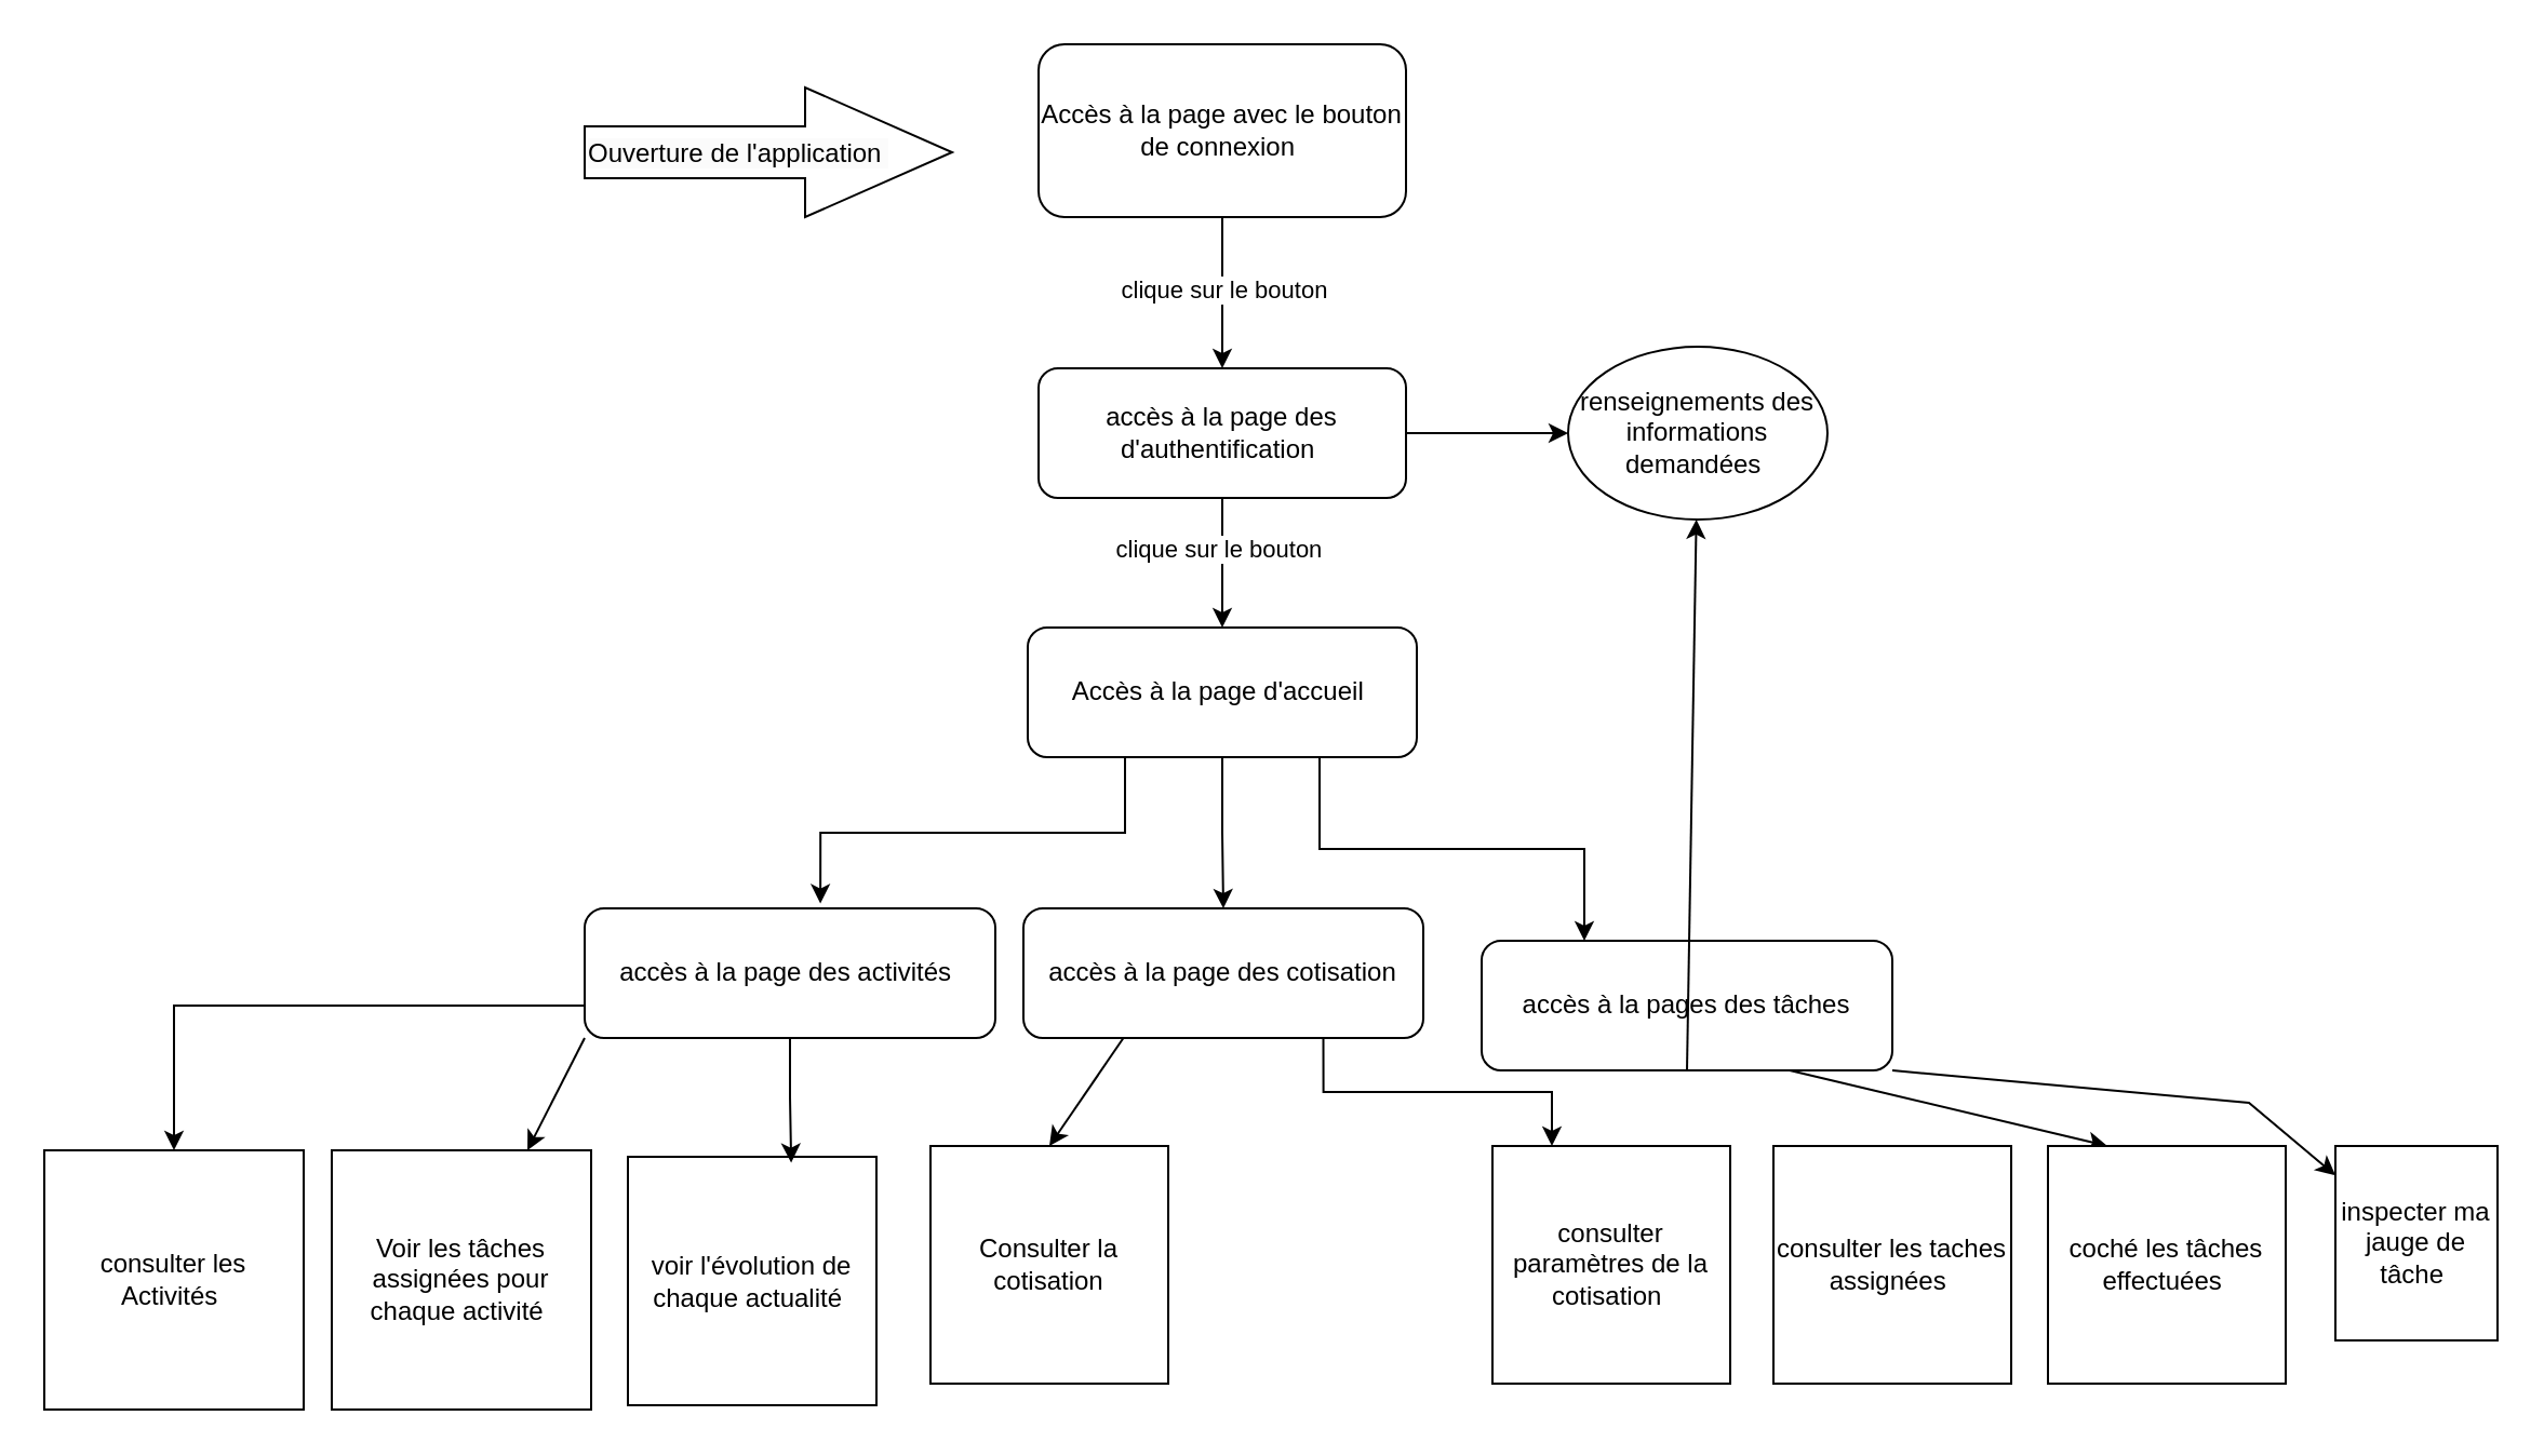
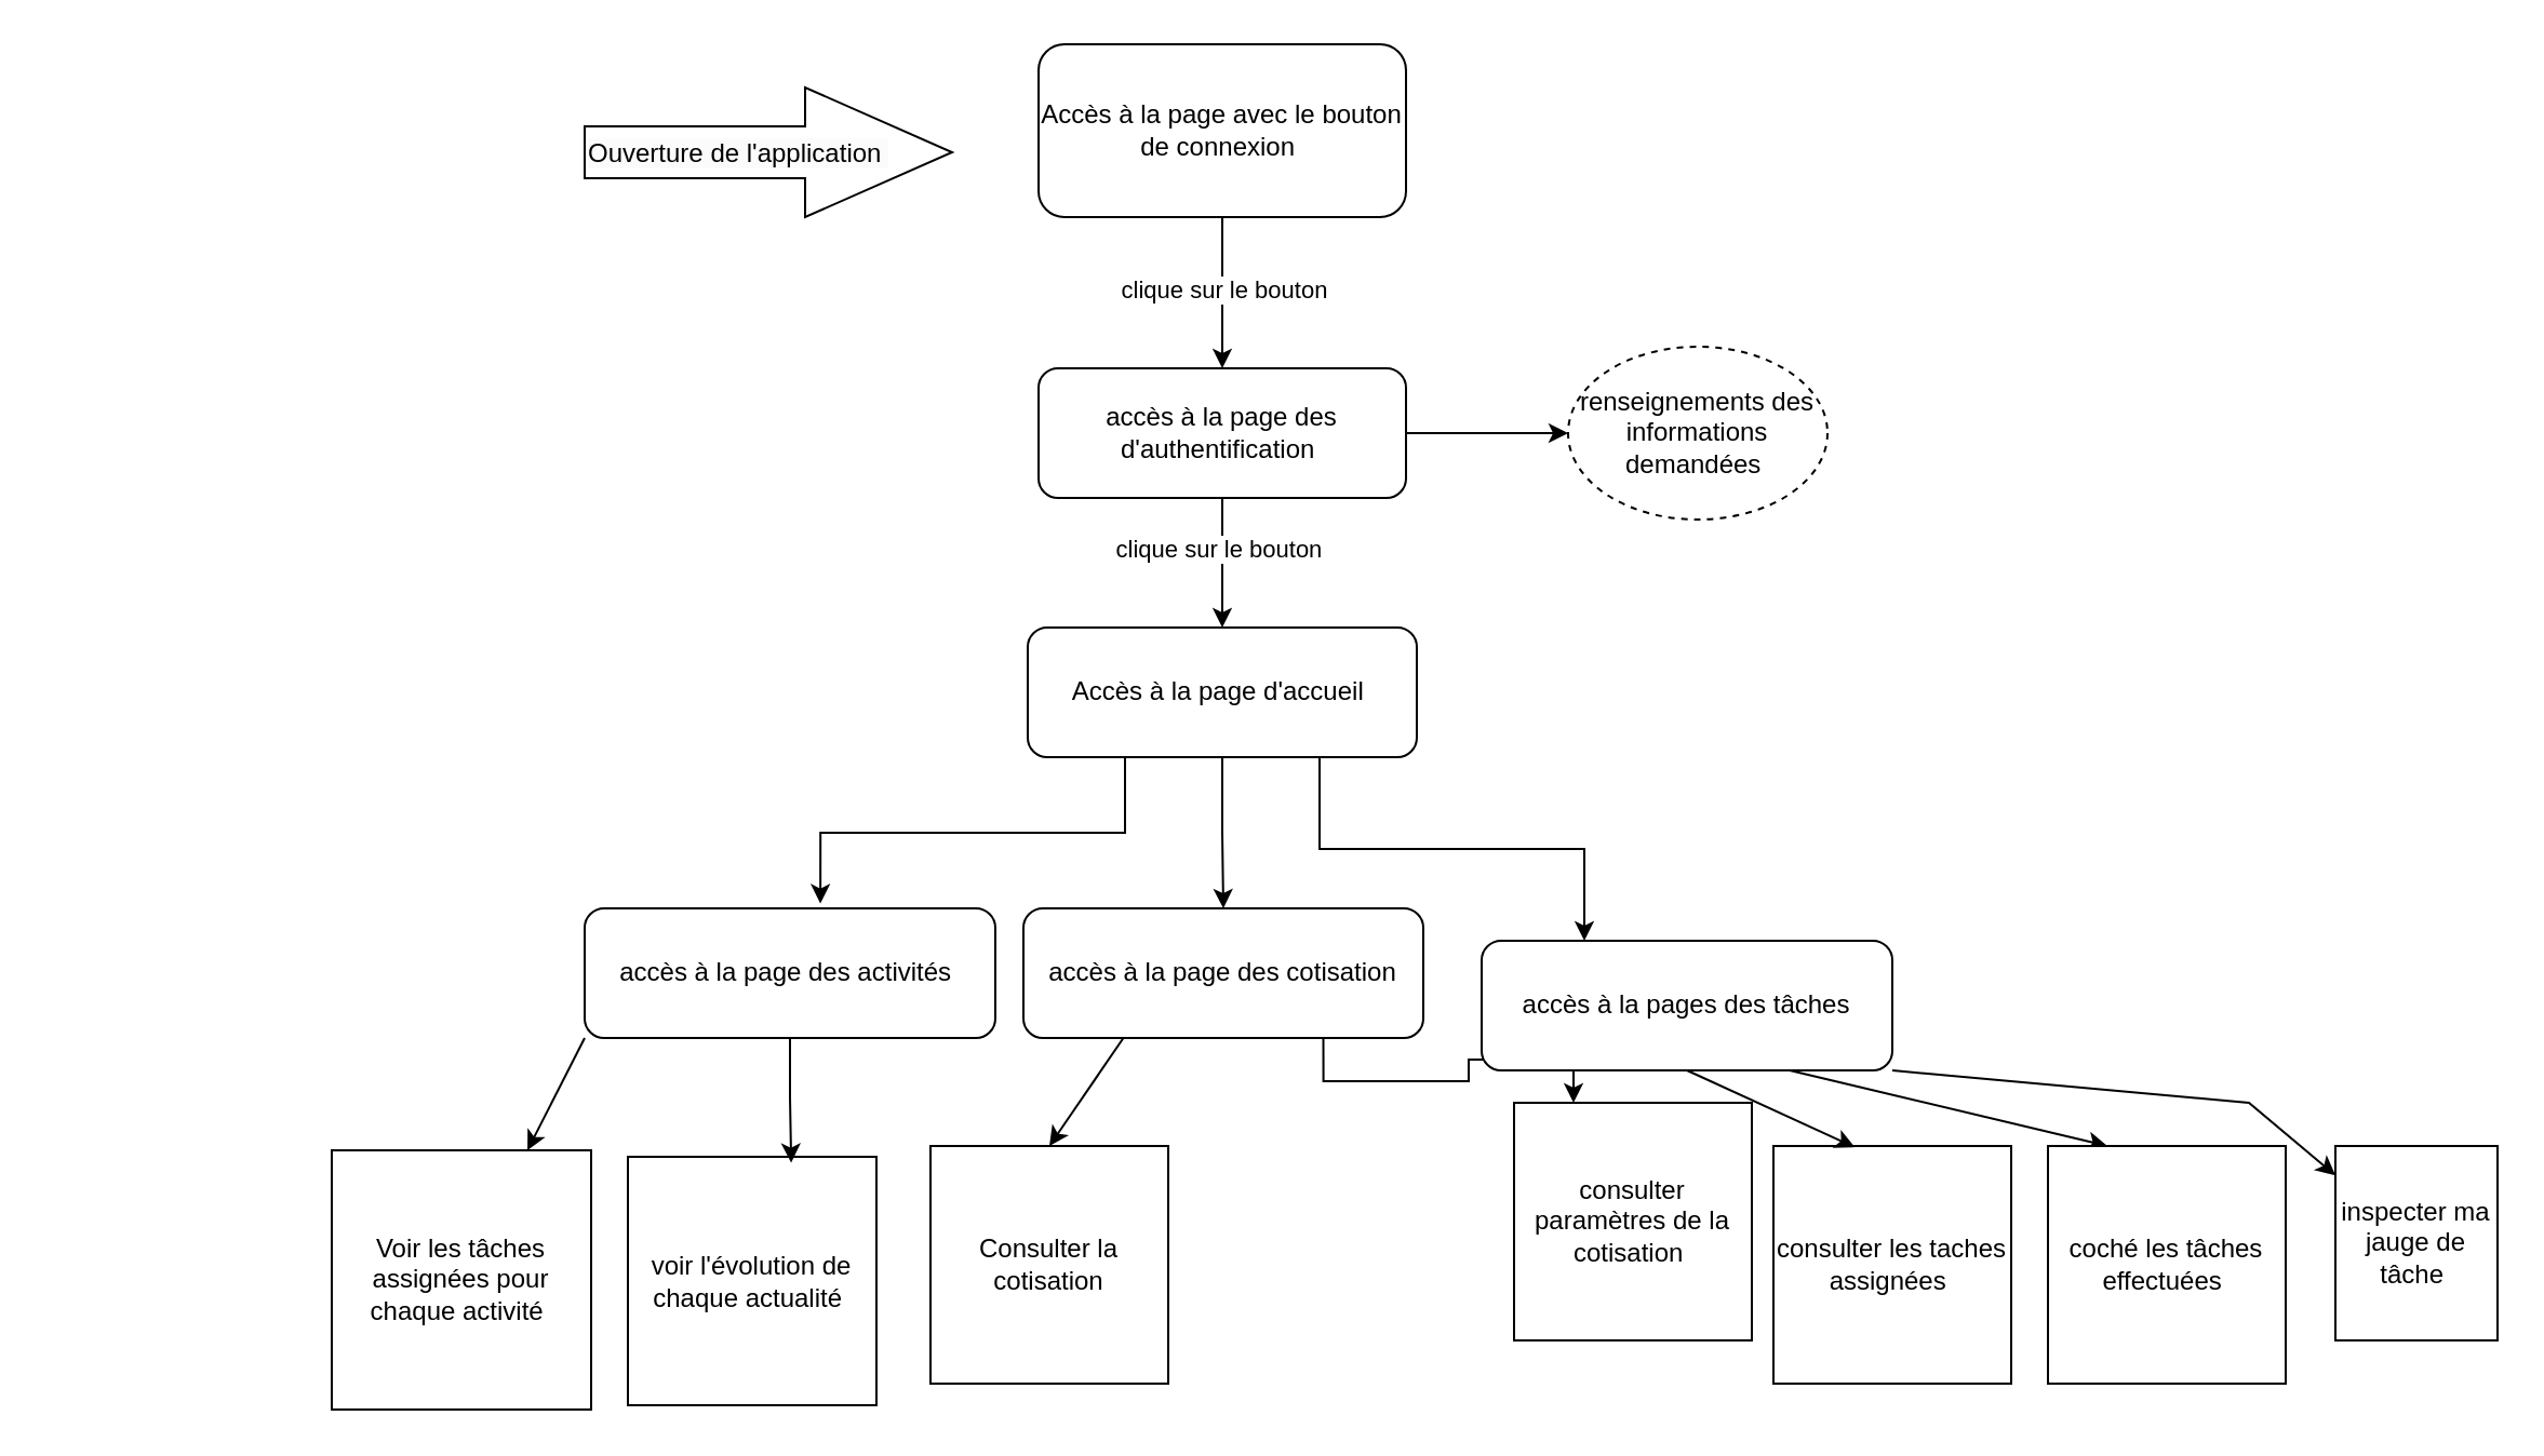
  <mxCell id="0" />
  <mxCell id="1" parent="0" />
  <mxCell id="2" style="edgeStyle=orthogonalEdgeStyle;rounded=0;orthogonalLoop=1;jettySize=auto;html=1;exitX=0.5;exitY=1;exitDx=0;exitDy=0;entryX=0.5;entryY=0;entryDx=0;entryDy=0;" edge="1" parent="1" source="4" target="10"><mxGeometry relative="1" as="geometry" /></mxCell>
  <mxCell id="3" value="clique sur le bouton" style="edgeLabel;html=1;align=center;verticalAlign=middle;resizable=0;points=[];" vertex="1" connectable="0" parent="2"><mxGeometry x="-0.046" relative="1" as="geometry"><mxPoint as="offset" /></mxGeometry></mxCell>
  <mxCell id="4" value="Accès à la page avec le bouton de connexion&amp;nbsp;" style="rounded=1;whiteSpace=wrap;html=1;" vertex="1" parent="1"><mxGeometry x="480" y="20" width="170" height="80" as="geometry" /></mxCell>
  <mxCell id="5" value="" style="shape=singleArrow;whiteSpace=wrap;html=1;arrowWidth=0.4;arrowSize=0.4;" vertex="1" parent="1"><mxGeometry x="270" y="40" width="170" height="60" as="geometry" /></mxCell>
  <mxCell id="6" value="&lt;br style=&quot;border-color: var(--border-color); color: rgb(0, 0, 0); font-family: Helvetica; font-size: 12px; font-style: normal; font-variant-ligatures: normal; font-variant-caps: normal; font-weight: 400; letter-spacing: normal; orphans: 2; text-align: center; text-indent: 0px; text-transform: none; widows: 2; word-spacing: 0px; -webkit-text-stroke-width: 0px; background-color: rgb(251, 251, 251); text-decoration-thickness: initial; text-decoration-style: initial; text-decoration-color: initial;&quot;&gt;&lt;span style=&quot;color: rgb(0, 0, 0); font-family: Helvetica; font-size: 12px; font-style: normal; font-variant-ligatures: normal; font-variant-caps: normal; font-weight: 400; letter-spacing: normal; orphans: 2; text-align: center; text-indent: 0px; text-transform: none; widows: 2; word-spacing: 0px; -webkit-text-stroke-width: 0px; background-color: rgb(251, 251, 251); text-decoration-thickness: initial; text-decoration-style: initial; text-decoration-color: initial; float: none; display: inline !important;&quot;&gt;Ouverture de l'application&amp;nbsp;&lt;/span&gt;" style="text;whiteSpace=wrap;html=1;" vertex="1" parent="1"><mxGeometry x="270" y="43" width="170" height="50" as="geometry" /></mxCell>
  <mxCell id="7" style="edgeStyle=orthogonalEdgeStyle;rounded=0;orthogonalLoop=1;jettySize=auto;html=1;exitX=0.5;exitY=1;exitDx=0;exitDy=0;entryX=0.5;entryY=0;entryDx=0;entryDy=0;" edge="1" parent="1" source="10" target="13"><mxGeometry relative="1" as="geometry" /></mxCell>
  <mxCell id="8" value="clique sur le bouton&amp;nbsp;" style="edgeLabel;html=1;align=center;verticalAlign=middle;resizable=0;points=[];" vertex="1" connectable="0" parent="7"><mxGeometry x="-0.247" y="-1" relative="1" as="geometry"><mxPoint as="offset" /></mxGeometry></mxCell>
  <mxCell id="9" style="edgeStyle=orthogonalEdgeStyle;rounded=0;orthogonalLoop=1;jettySize=auto;html=1;exitX=1;exitY=0.5;exitDx=0;exitDy=0;entryX=0;entryY=0.5;entryDx=0;entryDy=0;" edge="1" parent="1" source="10" target="34"><mxGeometry relative="1" as="geometry" /></mxCell>
  <mxCell id="10" value="accès à la page des d'authentification&amp;nbsp;" style="rounded=1;whiteSpace=wrap;html=1;" vertex="1" parent="1"><mxGeometry x="480" y="170" width="170" height="60" as="geometry" /></mxCell>
  <mxCell id="11" style="edgeStyle=orthogonalEdgeStyle;rounded=0;orthogonalLoop=1;jettySize=auto;html=1;exitX=0.5;exitY=1;exitDx=0;exitDy=0;entryX=0.5;entryY=0;entryDx=0;entryDy=0;" edge="1" parent="1" source="13" target="19"><mxGeometry relative="1" as="geometry" /></mxCell>
  <mxCell id="12" style="edgeStyle=orthogonalEdgeStyle;rounded=0;orthogonalLoop=1;jettySize=auto;html=1;exitX=0.75;exitY=1;exitDx=0;exitDy=0;entryX=0.25;entryY=0;entryDx=0;entryDy=0;" edge="1" parent="1" source="13" target="22"><mxGeometry relative="1" as="geometry" /></mxCell>
  <mxCell id="13" value="Accès à la page d'accueil&amp;nbsp;" style="rounded=1;whiteSpace=wrap;html=1;" vertex="1" parent="1"><mxGeometry x="475" y="290" width="180" height="60" as="geometry" /></mxCell>
- <mxCell id="14" style="edgeStyle=orthogonalEdgeStyle;rounded=0;orthogonalLoop=1;jettySize=auto;html=1;exitX=0;exitY=0.75;exitDx=0;exitDy=0;" edge="1" parent="1" source="16" target="24"><mxGeometry relative="1" as="geometry" /></mxCell>
  <mxCell id="15" style="rounded=0;orthogonalLoop=1;jettySize=auto;html=1;exitX=0;exitY=1;exitDx=0;exitDy=0;" edge="1" parent="1" source="16" target="25"><mxGeometry relative="1" as="geometry" /></mxCell>
  <mxCell id="16" value="accès à la page des activités&amp;nbsp;" style="rounded=1;whiteSpace=wrap;html=1;" vertex="1" parent="1"><mxGeometry x="270" y="420" width="190" height="60" as="geometry" /></mxCell>
  <mxCell id="17" style="rounded=0;orthogonalLoop=1;jettySize=auto;html=1;exitX=0.25;exitY=1;exitDx=0;exitDy=0;entryX=0.5;entryY=0;entryDx=0;entryDy=0;" edge="1" parent="1" source="19" target="27"><mxGeometry relative="1" as="geometry" /></mxCell>
  <mxCell id="18" style="edgeStyle=orthogonalEdgeStyle;rounded=0;orthogonalLoop=1;jettySize=auto;html=1;exitX=0.75;exitY=1;exitDx=0;exitDy=0;entryX=0.25;entryY=0;entryDx=0;entryDy=0;" edge="1" parent="1" source="19" target="28"><mxGeometry relative="1" as="geometry" /></mxCell>
  <mxCell id="19" value="accès à la page des cotisation" style="rounded=1;whiteSpace=wrap;html=1;" vertex="1" parent="1"><mxGeometry x="473" y="420" width="185" height="60" as="geometry" /></mxCell>
  <mxCell id="20" style="rounded=0;orthogonalLoop=1;jettySize=auto;html=1;exitX=0.75;exitY=1;exitDx=0;exitDy=0;entryX=0.25;entryY=0;entryDx=0;entryDy=0;" edge="1" parent="1" source="22" target="30"><mxGeometry relative="1" as="geometry" /></mxCell>
  <mxCell id="21" style="rounded=0;orthogonalLoop=1;jettySize=auto;html=1;exitX=1;exitY=1;exitDx=0;exitDy=0;" edge="1" parent="1" source="22" target="31"><mxGeometry relative="1" as="geometry"><Array as="points"><mxPoint x="1040" y="510" /></Array></mxGeometry></mxCell>
  <mxCell id="22" value="accès à la pages des tâches" style="rounded=1;whiteSpace=wrap;html=1;" vertex="1" parent="1"><mxGeometry x="685" y="435" width="190" height="60" as="geometry" /></mxCell>
  <mxCell id="23" style="edgeStyle=orthogonalEdgeStyle;rounded=0;orthogonalLoop=1;jettySize=auto;html=1;exitX=0.25;exitY=1;exitDx=0;exitDy=0;entryX=0.574;entryY=-0.037;entryDx=0;entryDy=0;entryPerimeter=0;" edge="1" parent="1" source="13" target="16"><mxGeometry relative="1" as="geometry" /></mxCell>
- <mxCell id="24" value="consulter les Activités&amp;nbsp;" style="whiteSpace=wrap;html=1;aspect=fixed;" vertex="1" parent="1"><mxGeometry x="20" y="532" width="120" height="120" as="geometry" /></mxCell>
  <mxCell id="25" value="Voir les tâches assignées pour chaque activité&amp;nbsp;" style="whiteSpace=wrap;html=1;aspect=fixed;" vertex="1" parent="1"><mxGeometry x="153" y="532" width="120" height="120" as="geometry" /></mxCell>
  <mxCell id="26" value="voir l'évolution de chaque actualité&amp;nbsp;" style="whiteSpace=wrap;html=1;aspect=fixed;" vertex="1" parent="1"><mxGeometry x="290" y="535" width="115" height="115" as="geometry" /></mxCell>
  <mxCell id="27" value="Consulter la cotisation" style="whiteSpace=wrap;html=1;aspect=fixed;" vertex="1" parent="1"><mxGeometry x="430" y="530" width="110" height="110" as="geometry" /></mxCell>
- <mxCell id="28" value="consulter paramètres de la cotisation&amp;nbsp;" style="whiteSpace=wrap;html=1;aspect=fixed;" vertex="1" parent="1"><mxGeometry x="690" y="530" width="110" height="110" as="geometry" /></mxCell>
+ <mxCell id="28" value="consulter paramètres de la cotisation&amp;nbsp;" style="whiteSpace=wrap;html=1;aspect=fixed;" vertex="1" parent="1"><mxGeometry x="700" y="510" width="110" height="110" as="geometry" /></mxCell>
  <mxCell id="29" value="consulter les taches assignées&amp;nbsp;" style="whiteSpace=wrap;html=1;aspect=fixed;" vertex="1" parent="1"><mxGeometry x="820" y="530" width="110" height="110" as="geometry" /></mxCell>
  <mxCell id="30" value="coché les tâches effectuées&amp;nbsp;" style="whiteSpace=wrap;html=1;aspect=fixed;" vertex="1" parent="1"><mxGeometry x="947" y="530" width="110" height="110" as="geometry" /></mxCell>
  <mxCell id="31" value="inspecter ma jauge de tâche&amp;nbsp;" style="whiteSpace=wrap;html=1;aspect=fixed;" vertex="1" parent="1"><mxGeometry x="1080" y="530" width="75" height="90" as="geometry" /></mxCell>
  <mxCell id="32" style="edgeStyle=orthogonalEdgeStyle;rounded=0;orthogonalLoop=1;jettySize=auto;html=1;exitX=0.5;exitY=1;exitDx=0;exitDy=0;entryX=0.657;entryY=0.024;entryDx=0;entryDy=0;entryPerimeter=0;" edge="1" parent="1" source="16" target="26"><mxGeometry relative="1" as="geometry" /></mxCell>
- <mxCell id="33" style="rounded=0;orthogonalLoop=1;jettySize=auto;html=1;exitX=0.5;exitY=1;exitDx=0;exitDy=0;" edge="1" parent="1" source="22" target="34"><mxGeometry relative="1" as="geometry" /></mxCell>
- <mxCell id="34" value="renseignements des informations demandées&amp;nbsp;" style="ellipse;whiteSpace=wrap;html=1;" vertex="1" parent="1"><mxGeometry x="725" y="160" width="120" height="80" as="geometry" /></mxCell>
+ <mxCell id="33" style="rounded=0;orthogonalLoop=1;jettySize=auto;html=1;exitX=0.5;exitY=1;exitDx=0;exitDy=0;entryX=0.342;entryY=0.005;entryDx=0;entryDy=0;entryPerimeter=0;" edge="1" parent="1" source="22" target="29"><mxGeometry relative="1" as="geometry" /></mxCell>
+ <mxCell id="34" value="renseignements des informations demandées&amp;nbsp;" style="ellipse;whiteSpace=wrap;html=1;dashed=1;" vertex="1" parent="1"><mxGeometry x="725" y="160" width="120" height="80" as="geometry" /></mxCell>
